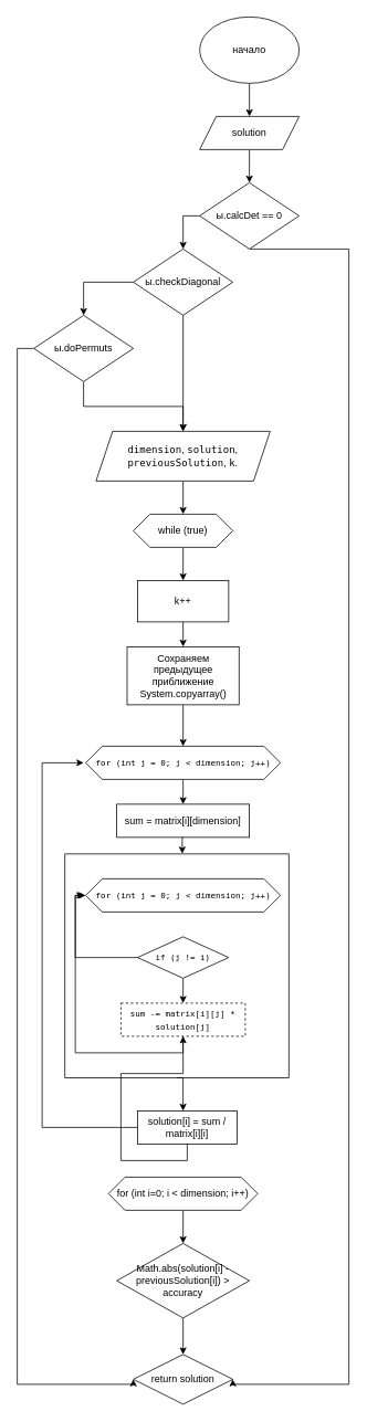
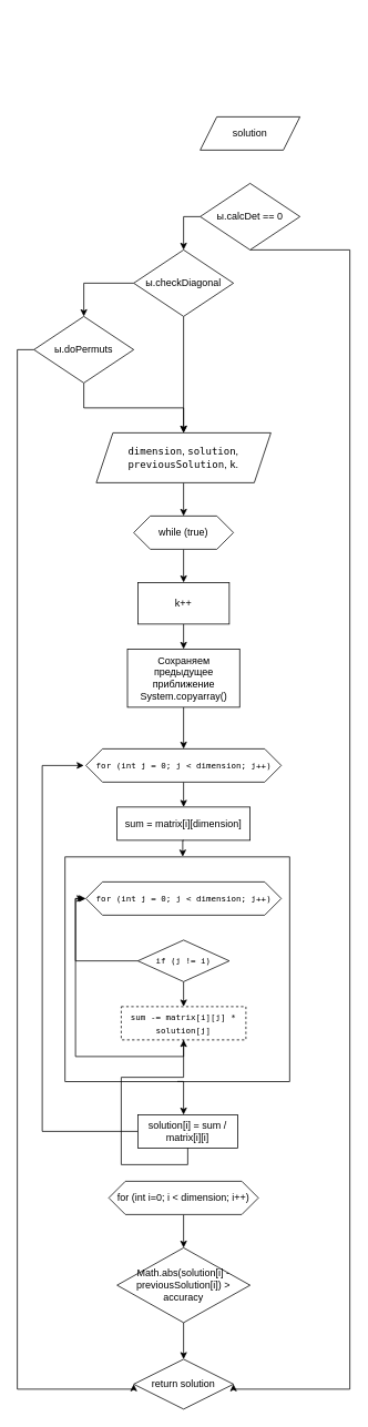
  <mxCell id="0" />
  <mxCell id="1" parent="0" />
  <mxCell id="2" value="" style="whiteSpace=wrap;html=1;aspect=fixed;" vertex="1" parent="1"><mxGeometry x="77.5" y="1030" width="270" height="270" as="geometry" /></mxCell>
- <mxCell id="3" style="edgeStyle=orthogonalEdgeStyle;rounded=0;orthogonalLoop=1;jettySize=auto;html=1;exitX=0.5;exitY=1;exitDx=0;exitDy=0;entryX=0.5;entryY=0;entryDx=0;entryDy=0;" edge="1" parent="1" source="4" target="6"><mxGeometry relative="1" as="geometry" /></mxCell>
- <mxCell id="4" value="начало" style="ellipse;whiteSpace=wrap;html=1;" vertex="1" parent="1"><mxGeometry x="240" y="20" width="120" height="80" as="geometry" /></mxCell>
- <mxCell id="5" style="edgeStyle=orthogonalEdgeStyle;rounded=0;orthogonalLoop=1;jettySize=auto;html=1;exitX=0.5;exitY=1;exitDx=0;exitDy=0;entryX=0.5;entryY=0;entryDx=0;entryDy=0;" edge="1" parent="1" source="6" target="9"><mxGeometry relative="1" as="geometry" /></mxCell>
  <mxCell id="6" value="solution" style="shape=parallelogram;perimeter=parallelogramPerimeter;whiteSpace=wrap;html=1;fixedSize=1;" vertex="1" parent="1"><mxGeometry x="240" y="140" width="120" height="40" as="geometry" /></mxCell>
  <mxCell id="7" style="edgeStyle=orthogonalEdgeStyle;rounded=0;orthogonalLoop=1;jettySize=auto;html=1;exitX=0;exitY=0.5;exitDx=0;exitDy=0;" edge="1" parent="1" source="9" target="12"><mxGeometry relative="1" as="geometry" /></mxCell>
  <mxCell id="8" style="edgeStyle=orthogonalEdgeStyle;rounded=0;orthogonalLoop=1;jettySize=auto;html=1;exitX=0.5;exitY=1;exitDx=0;exitDy=0;entryX=1;entryY=0.5;entryDx=0;entryDy=0;" edge="1" parent="1" source="9" target="42"><mxGeometry relative="1" as="geometry"><mxPoint x="420" y="980" as="targetPoint" /><Array as="points"><mxPoint x="420" y="300" /><mxPoint x="420" y="1670" /><mxPoint x="280" y="1670" /></Array></mxGeometry></mxCell>
  <mxCell id="9" value="ы.calcDet == 0" style="rhombus;whiteSpace=wrap;html=1;" vertex="1" parent="1"><mxGeometry x="240" y="220" width="120" height="80" as="geometry" /></mxCell>
  <mxCell id="10" style="edgeStyle=orthogonalEdgeStyle;rounded=0;orthogonalLoop=1;jettySize=auto;html=1;exitX=0;exitY=0.5;exitDx=0;exitDy=0;entryX=0.5;entryY=0;entryDx=0;entryDy=0;" edge="1" parent="1" source="12" target="15"><mxGeometry relative="1" as="geometry" /></mxCell>
  <mxCell id="11" style="edgeStyle=orthogonalEdgeStyle;rounded=0;orthogonalLoop=1;jettySize=auto;html=1;exitX=0.5;exitY=1;exitDx=0;exitDy=0;entryX=0.5;entryY=0;entryDx=0;entryDy=0;" edge="1" parent="1" source="12" target="17"><mxGeometry relative="1" as="geometry" /></mxCell>
  <mxCell id="12" value="ы.checkDiagonal" style="rhombus;whiteSpace=wrap;html=1;" vertex="1" parent="1"><mxGeometry x="160" y="300" width="120" height="80" as="geometry" /></mxCell>
  <mxCell id="13" value="" style="edgeStyle=orthogonalEdgeStyle;rounded=0;orthogonalLoop=1;jettySize=auto;html=1;" edge="1" parent="1" source="15" target="17"><mxGeometry relative="1" as="geometry" /></mxCell>
  <mxCell id="14" style="edgeStyle=orthogonalEdgeStyle;rounded=0;orthogonalLoop=1;jettySize=auto;html=1;exitX=0;exitY=0.5;exitDx=0;exitDy=0;entryX=0;entryY=0.5;entryDx=0;entryDy=0;" edge="1" parent="1" source="15" target="42"><mxGeometry relative="1" as="geometry"><mxPoint x="-20" y="920" as="targetPoint" /><Array as="points"><mxPoint x="20" y="420" /><mxPoint x="20" y="1670" /><mxPoint x="160" y="1670" /></Array></mxGeometry></mxCell>
  <mxCell id="15" value="ы&lt;span style=&quot;background-color: initial;&quot;&gt;.doPermuts&lt;/span&gt;" style="rhombus;whiteSpace=wrap;html=1;" vertex="1" parent="1"><mxGeometry x="40" y="380" width="120" height="80" as="geometry" /></mxCell>
  <mxCell id="16" style="edgeStyle=orthogonalEdgeStyle;rounded=0;orthogonalLoop=1;jettySize=auto;html=1;exitX=0.5;exitY=1;exitDx=0;exitDy=0;entryX=0.5;entryY=0;entryDx=0;entryDy=0;" edge="1" parent="1" source="17" target="19"><mxGeometry relative="1" as="geometry" /></mxCell>
  <mxCell id="17" value="&lt;code&gt;dimension&lt;/code&gt;, &lt;code&gt;solution&lt;/code&gt;, &lt;code&gt;previousSolution&lt;/code&gt;, &lt;code&gt;k&lt;/code&gt;." style="shape=parallelogram;perimeter=parallelogramPerimeter;whiteSpace=wrap;html=1;fixedSize=1;" vertex="1" parent="1"><mxGeometry x="115" y="520" width="210" height="60" as="geometry" /></mxCell>
  <mxCell id="18" style="edgeStyle=orthogonalEdgeStyle;rounded=0;orthogonalLoop=1;jettySize=auto;html=1;exitX=0.5;exitY=1;exitDx=0;exitDy=0;entryX=0.5;entryY=0;entryDx=0;entryDy=0;" edge="1" parent="1" source="19" target="21"><mxGeometry relative="1" as="geometry" /></mxCell>
  <mxCell id="19" value="while (true)" style="shape=hexagon;perimeter=hexagonPerimeter2;whiteSpace=wrap;html=1;fixedSize=1;" vertex="1" parent="1"><mxGeometry x="160" y="620" width="120" height="40" as="geometry" /></mxCell>
  <mxCell id="20" style="edgeStyle=orthogonalEdgeStyle;rounded=0;orthogonalLoop=1;jettySize=auto;html=1;exitX=0.5;exitY=1;exitDx=0;exitDy=0;entryX=0.5;entryY=0;entryDx=0;entryDy=0;" edge="1" parent="1" source="21" target="23"><mxGeometry relative="1" as="geometry" /></mxCell>
  <mxCell id="21" value="k++" style="rounded=0;whiteSpace=wrap;html=1;" vertex="1" parent="1"><mxGeometry x="165" y="700" width="110" height="50" as="geometry" /></mxCell>
  <mxCell id="22" style="edgeStyle=orthogonalEdgeStyle;rounded=0;orthogonalLoop=1;jettySize=auto;html=1;exitX=0.5;exitY=1;exitDx=0;exitDy=0;entryX=0.5;entryY=0;entryDx=0;entryDy=0;" edge="1" parent="1" source="23" target="27"><mxGeometry relative="1" as="geometry" /></mxCell>
  <mxCell id="23" value="Сохраняем предыдущее приближение&lt;div&gt;System.copyarray()&lt;/div&gt;" style="rounded=0;whiteSpace=wrap;html=1;" vertex="1" parent="1"><mxGeometry x="152.5" y="780" width="135" height="70" as="geometry" /></mxCell>
  <mxCell id="24" value="&lt;span style=&quot;font-family: monospace;&quot;&gt;&lt;font style=&quot;font-size: 10px;&quot;&gt;for (int j = 0; j &amp;lt; dimension; j++)&lt;/font&gt;&lt;/span&gt;" style="shape=hexagon;perimeter=hexagonPerimeter2;whiteSpace=wrap;html=1;fixedSize=1;" vertex="1" parent="1"><mxGeometry x="102.5" y="1060" width="235" height="40" as="geometry" /></mxCell>
  <mxCell id="25" value="sum = matrix[i][dimension]" style="rounded=0;whiteSpace=wrap;html=1;" vertex="1" parent="1"><mxGeometry x="140" y="970" width="160" height="40" as="geometry" /></mxCell>
  <mxCell id="26" style="edgeStyle=orthogonalEdgeStyle;rounded=0;orthogonalLoop=1;jettySize=auto;html=1;exitX=0.5;exitY=1;exitDx=0;exitDy=0;entryX=0.5;entryY=0;entryDx=0;entryDy=0;" edge="1" parent="1" source="27" target="25"><mxGeometry relative="1" as="geometry" /></mxCell>
  <mxCell id="27" value="&lt;span style=&quot;font-family: monospace;&quot;&gt;&lt;font style=&quot;font-size: 10px;&quot;&gt;for (int j = 0; j &amp;lt; dimension; j++)&lt;/font&gt;&lt;/span&gt;" style="shape=hexagon;perimeter=hexagonPerimeter2;whiteSpace=wrap;html=1;fixedSize=1;" vertex="1" parent="1"><mxGeometry x="102.5" y="900" width="235" height="40" as="geometry" /></mxCell>
  <mxCell id="28" style="edgeStyle=orthogonalEdgeStyle;rounded=0;orthogonalLoop=1;jettySize=auto;html=1;exitX=0.5;exitY=1;exitDx=0;exitDy=0;entryX=0.5;entryY=0;entryDx=0;entryDy=0;" edge="1" parent="1" source="30" target="32"><mxGeometry relative="1" as="geometry" /></mxCell>
  <mxCell id="29" style="edgeStyle=orthogonalEdgeStyle;rounded=0;orthogonalLoop=1;jettySize=auto;html=1;exitX=0;exitY=0.5;exitDx=0;exitDy=0;entryX=0;entryY=0.5;entryDx=0;entryDy=0;" edge="1" parent="1" source="30" target="24"><mxGeometry relative="1" as="geometry"><Array as="points"><mxPoint x="90" y="1155" /><mxPoint x="90" y="1080" /></Array></mxGeometry></mxCell>
  <mxCell id="30" value="&lt;code&gt;&lt;font style=&quot;font-size: 10px;&quot;&gt;if (j != i)&lt;/font&gt;&lt;/code&gt;" style="rhombus;whiteSpace=wrap;html=1;" vertex="1" parent="1"><mxGeometry x="165" y="1130" width="110" height="50" as="geometry" /></mxCell>
  <mxCell id="31" style="edgeStyle=orthogonalEdgeStyle;rounded=0;orthogonalLoop=1;jettySize=auto;html=1;exitX=0.5;exitY=1;exitDx=0;exitDy=0;" edge="1" parent="1" source="32"><mxGeometry relative="1" as="geometry"><mxPoint x="100" y="1080" as="targetPoint" /><Array as="points"><mxPoint x="220" y="1270" /><mxPoint x="90" y="1270" /><mxPoint x="90" y="1080" /></Array></mxGeometry></mxCell>
  <mxCell id="32" value="&lt;span style=&quot;font-family: monospace; font-size: 10px;&quot;&gt;sum -= matrix[i][j] * solution[j]&lt;/span&gt;" style="rounded=0;whiteSpace=wrap;html=1;dashed=1;" vertex="1" parent="1"><mxGeometry x="145" y="1210" width="150" height="40" as="geometry" /></mxCell>
  <mxCell id="33" style="edgeStyle=orthogonalEdgeStyle;rounded=0;orthogonalLoop=1;jettySize=auto;html=1;exitX=0;exitY=0.5;exitDx=0;exitDy=0;" edge="1" parent="1" source="34"><mxGeometry relative="1" as="geometry"><mxPoint x="115" y="1320" as="sourcePoint" /><mxPoint x="100" y="920" as="targetPoint" /><Array as="points"><mxPoint x="50" y="1360" /><mxPoint x="50" y="920" /></Array></mxGeometry></mxCell>
  <mxCell id="34" value="solution[i] = sum / matrix[i][i]" style="rounded=0;whiteSpace=wrap;html=1;" vertex="1" parent="1"><mxGeometry x="165" y="1340" width="120" height="40" as="geometry" /></mxCell>
  <mxCell id="35" style="edgeStyle=orthogonalEdgeStyle;rounded=0;orthogonalLoop=1;jettySize=auto;html=1;exitX=0.5;exitY=1;exitDx=0;exitDy=0;entryX=0.524;entryY=-0.001;entryDx=0;entryDy=0;entryPerimeter=0;" edge="1" parent="1" source="25" target="2"><mxGeometry relative="1" as="geometry" /></mxCell>
  <mxCell id="36" style="edgeStyle=orthogonalEdgeStyle;rounded=0;orthogonalLoop=1;jettySize=auto;html=1;exitX=0.5;exitY=1;exitDx=0;exitDy=0;entryX=0.458;entryY=0;entryDx=0;entryDy=0;entryPerimeter=0;" edge="1" parent="1" source="2" target="34"><mxGeometry relative="1" as="geometry"><Array as="points"><mxPoint x="220" y="1300" /></Array></mxGeometry></mxCell>
  <mxCell id="37" style="edgeStyle=orthogonalEdgeStyle;rounded=0;orthogonalLoop=1;jettySize=auto;html=1;exitX=0.5;exitY=1;exitDx=0;exitDy=0;entryX=0.5;entryY=0;entryDx=0;entryDy=0;" edge="1" parent="1" source="38" target="41"><mxGeometry relative="1" as="geometry" /></mxCell>
  <mxCell id="38" value="for (int i=0; i &amp;lt; dimension; i++)" style="shape=hexagon;perimeter=hexagonPerimeter2;whiteSpace=wrap;html=1;fixedSize=1;" vertex="1" parent="1"><mxGeometry x="130" y="1420" width="180" height="40" as="geometry" /></mxCell>
  <mxCell id="39" style="edgeStyle=orthogonalEdgeStyle;rounded=0;orthogonalLoop=1;jettySize=auto;html=1;exitX=0.5;exitY=1;exitDx=0;exitDy=0;" edge="1" parent="1" source="34" target="32"><mxGeometry relative="1" as="geometry" /></mxCell>
  <mxCell id="40" value="" style="edgeStyle=orthogonalEdgeStyle;rounded=0;orthogonalLoop=1;jettySize=auto;html=1;" edge="1" parent="1" source="41" target="42"><mxGeometry relative="1" as="geometry" /></mxCell>
  <mxCell id="41" value="Math.abs(solution[i] - previousSolution[i]) &amp;gt; accuracy" style="rhombus;whiteSpace=wrap;html=1;" vertex="1" parent="1"><mxGeometry x="140" y="1500" width="160" height="90" as="geometry" /></mxCell>
  <mxCell id="42" value="return solution" style="rhombus;whiteSpace=wrap;html=1;" vertex="1" parent="1"><mxGeometry x="160" y="1634" width="120" height="60" as="geometry" /></mxCell>
